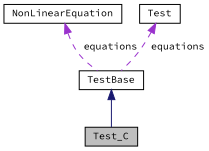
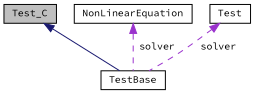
  digraph {
    fontname="Source Code Pro"
    node [color=black fillcolor=white fontname="Source Code Pro" fontsize=10 shape=record style=filled]
    edge [color=darkorchid3 dir=back fontname="Source Code Pro" fontsize=10 labelfontname=Helvetica labelfontsize=10 style=dashed]
    n1 [fillcolor=grey75 fontcolor=black height=0.2 label=Test_C width=0.4]
    n2 [height=0.2 label=TestBase width=0.4]
    n3 [height=0.2 label=NonLinearEquation width=0.4]
    n4 [height=0.2 label=Test width=0.4]
-   n2 -> n1 [color=midnightblue style=solid]
-   n3 -> n2 [label=" equations"]
-   n4 -> n2 [label=" equations"]
+   n1 -> n2 [color=midnightblue style=solid]
+   n3 -> n2 [label=" solver"]
+   n4 -> n2 [label=" solver"]
  }
